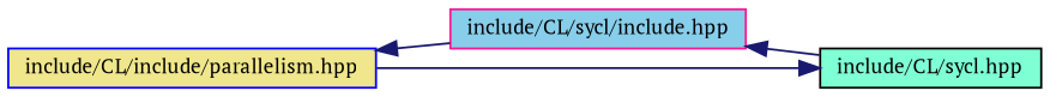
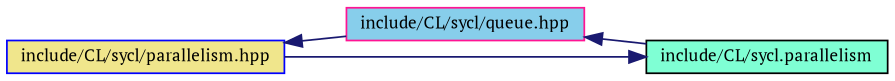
  digraph {
    fontname="PT Serif"
    rankdir=LR
    node [fontname="PT Serif" fontsize=10 shape=record style=filled]
    edge [color=midnightblue dir=back fontname="PT Serif" fontsize=10 labelfontname=Helvetica labelfontsize=10 style=solid]
-   n1 [color=blue fillcolor=khaki fontcolor=black height=0.2 label="include/CL/include/parallelism.hpp" width=0.4]
-   n2 [color=deeppink fillcolor=skyblue height=0.2 label="include/CL/sycl/include.hpp" width=0.4]
-   n3 [color=black fillcolor=aquamarine height=0.2 label="include/CL/sycl.hpp" width=0.4]
+   n1 [color=blue fillcolor=khaki fontcolor=black height=0.2 label="include/CL/sycl/parallelism.hpp" width=0.4]
+   n2 [color=deeppink fillcolor=skyblue height=0.2 label="include/CL/sycl/queue.hpp" width=0.4]
+   n3 [color=black fillcolor=aquamarine height=0.2 label="include/CL/sycl.parallelism" width=0.4]
    n1 -> n2
    n2 -> n3
    n3 -> n1
  }
